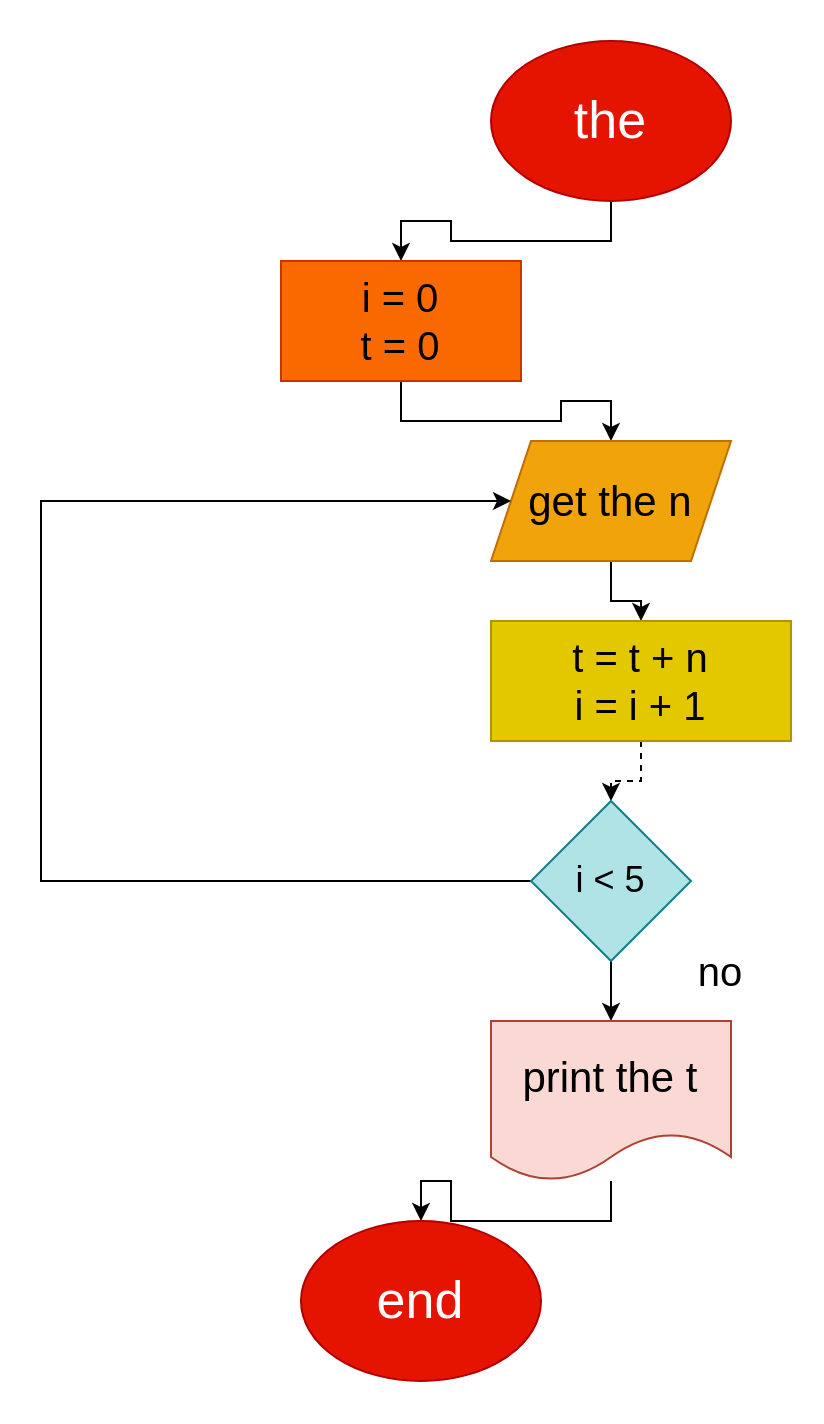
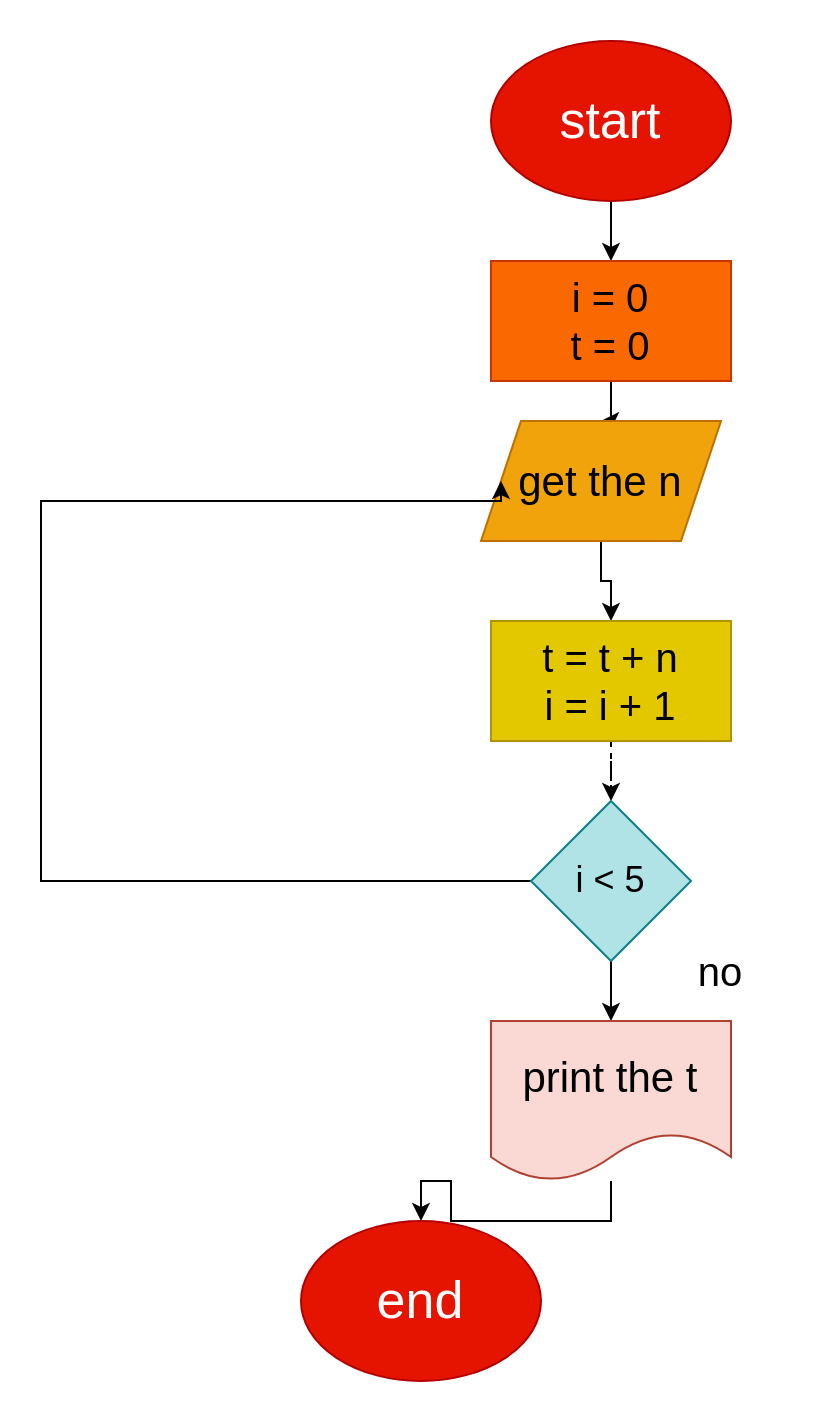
  <mxCell id="0" />
  <mxCell id="1" parent="0" />
  <mxCell id="2" value="" style="edgeStyle=orthogonalEdgeStyle;rounded=0;orthogonalLoop=1;jettySize=auto;html=1;" edge="1" parent="1" source="3" target="5"><mxGeometry relative="1" as="geometry" /></mxCell>
- <mxCell id="3" value="&lt;font style=&quot;font-size: 26px;&quot;&gt;the&lt;/font&gt;" style="ellipse;whiteSpace=wrap;html=1;fillColor=#e51400;fontColor=#ffffff;strokeColor=#B20000;" vertex="1" parent="1"><mxGeometry x="245" width="120" height="80" as="geometry" y="20" /></mxCell>
+ <mxCell id="3" value="&lt;font style=&quot;font-size: 26px;&quot;&gt;start&lt;/font&gt;" style="ellipse;whiteSpace=wrap;html=1;fillColor=#e51400;fontColor=#ffffff;strokeColor=#B20000;" vertex="1" parent="1"><mxGeometry x="245" width="120" height="80" as="geometry" y="20" /></mxCell>
  <mxCell id="4" value="" style="edgeStyle=orthogonalEdgeStyle;rounded=0;orthogonalLoop=1;jettySize=auto;html=1;" edge="1" parent="1" source="5" target="7"><mxGeometry relative="1" as="geometry" /></mxCell>
- <mxCell id="5" value="&lt;font style=&quot;font-size: 20px;&quot;&gt;i = 0&lt;br&gt;t = 0&lt;/font&gt;" style="rounded=0;whiteSpace=wrap;html=1;fillColor=#fa6800;fontColor=#000000;strokeColor=#C73500;" vertex="1" parent="1"><mxGeometry x="140" y="130" width="120" height="60" as="geometry" /></mxCell>
+ <mxCell id="5" value="&lt;font style=&quot;font-size: 20px;&quot;&gt;i = 0&lt;br&gt;t = 0&lt;/font&gt;" style="rounded=0;whiteSpace=wrap;html=1;fillColor=#fa6800;fontColor=#000000;strokeColor=#C73500;" vertex="1" parent="1"><mxGeometry x="245" y="130" width="120" height="60" as="geometry" /></mxCell>
  <mxCell id="6" value="" style="edgeStyle=orthogonalEdgeStyle;rounded=0;orthogonalLoop=1;jettySize=auto;html=1;" edge="1" parent="1" source="7" target="9"><mxGeometry relative="1" as="geometry" /></mxCell>
- <mxCell id="7" value="&lt;font style=&quot;font-size: 21px;&quot;&gt;get the n&lt;/font&gt;" style="shape=parallelogram;perimeter=parallelogramPerimeter;whiteSpace=wrap;html=1;fixedSize=1;fillColor=#f0a30a;fontColor=#000000;strokeColor=#BD7000;" vertex="1" parent="1"><mxGeometry x="245" y="220" width="120" height="60" as="geometry" /></mxCell>
+ <mxCell id="7" value="&lt;font style=&quot;font-size: 21px;&quot;&gt;get the n&lt;/font&gt;" style="shape=parallelogram;perimeter=parallelogramPerimeter;whiteSpace=wrap;html=1;fixedSize=1;fillColor=#f0a30a;fontColor=#000000;strokeColor=#BD7000;" vertex="1" parent="1"><mxGeometry x="240" y="210" width="120" height="60" as="geometry" /></mxCell>
  <mxCell id="8" value="" style="edgeStyle=orthogonalEdgeStyle;rounded=0;orthogonalLoop=1;jettySize=auto;html=1;dashed=1;" edge="1" parent="1" source="9" target="12"><mxGeometry relative="1" as="geometry" /></mxCell>
- <mxCell id="9" value="&lt;font style=&quot;font-size: 20px;&quot;&gt;t = t + n&lt;br&gt;i = i + 1&lt;br&gt;&lt;/font&gt;" style="rounded=0;whiteSpace=wrap;html=1;fillColor=#e3c800;fontColor=#000000;strokeColor=#B09500;" vertex="1" parent="1"><mxGeometry x="245" y="310" width="150" height="60" as="geometry" /></mxCell>
+ <mxCell id="9" value="&lt;font style=&quot;font-size: 20px;&quot;&gt;t = t + n&lt;br&gt;i = i + 1&lt;br&gt;&lt;/font&gt;" style="rounded=0;whiteSpace=wrap;html=1;fillColor=#e3c800;fontColor=#000000;strokeColor=#B09500;" vertex="1" parent="1"><mxGeometry x="245" y="310" width="120" height="60" as="geometry" /></mxCell>
  <mxCell id="10" style="edgeStyle=orthogonalEdgeStyle;rounded=0;orthogonalLoop=1;jettySize=auto;html=1;entryX=0;entryY=0.5;entryDx=0;entryDy=0;" edge="1" parent="1" source="12" target="7"><mxGeometry relative="1" as="geometry"><Array as="points"><mxPoint x="20" y="440" /><mxPoint x="20" y="250" /></Array></mxGeometry></mxCell>
  <mxCell id="11" value="" style="edgeStyle=orthogonalEdgeStyle;rounded=0;orthogonalLoop=1;jettySize=auto;html=1;" edge="1" parent="1" source="12" target="14"><mxGeometry relative="1" as="geometry" /></mxCell>
  <mxCell id="12" value="&lt;font style=&quot;font-size: 18px;&quot;&gt;i &amp;lt; 5&lt;/font&gt;" style="rhombus;whiteSpace=wrap;html=1;fillColor=#b0e3e6;strokeColor=#0e8088;" vertex="1" parent="1"><mxGeometry x="265" y="400" width="80" height="80" as="geometry" /></mxCell>
  <mxCell id="13" value="" style="edgeStyle=orthogonalEdgeStyle;rounded=0;orthogonalLoop=1;jettySize=auto;html=1;" edge="1" parent="1" source="14" target="15"><mxGeometry relative="1" as="geometry" /></mxCell>
  <mxCell id="14" value="&lt;font style=&quot;font-size: 21px;&quot;&gt;print the t&lt;/font&gt;" style="shape=document;whiteSpace=wrap;html=1;boundedLbl=1;fillColor=#fad9d5;strokeColor=#ae4132;" vertex="1" parent="1"><mxGeometry x="245" y="510" width="120" height="80" as="geometry" /></mxCell>
  <mxCell id="15" value="&lt;font style=&quot;font-size: 26px;&quot;&gt;end&lt;/font&gt;" style="ellipse;whiteSpace=wrap;html=1;fillColor=#e51400;fontColor=#ffffff;strokeColor=#B20000;" vertex="1" parent="1"><mxGeometry x="150" y="610" width="120" height="80" as="geometry" /></mxCell>
  <mxCell id="16" value="&lt;font style=&quot;font-size: 20px;&quot;&gt;no&lt;/font&gt;" style="text;html=1;strokeColor=none;fillColor=none;align=center;verticalAlign=middle;whiteSpace=wrap;rounded=0;" vertex="1" parent="1"><mxGeometry x="330" y="470" width="60" height="30" as="geometry" /></mxCell>
